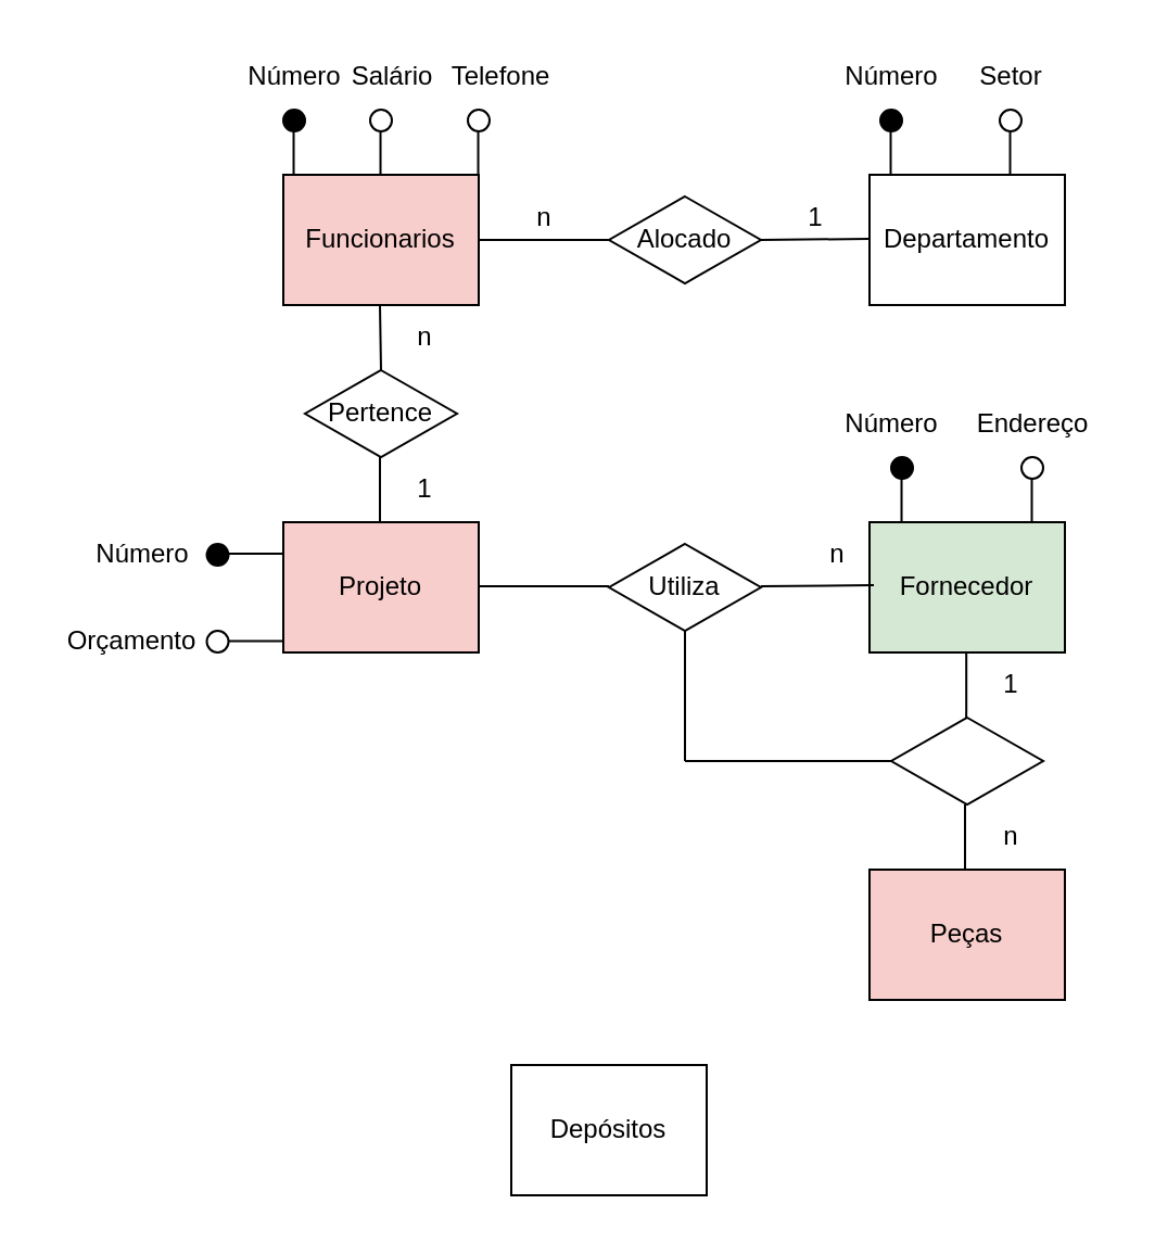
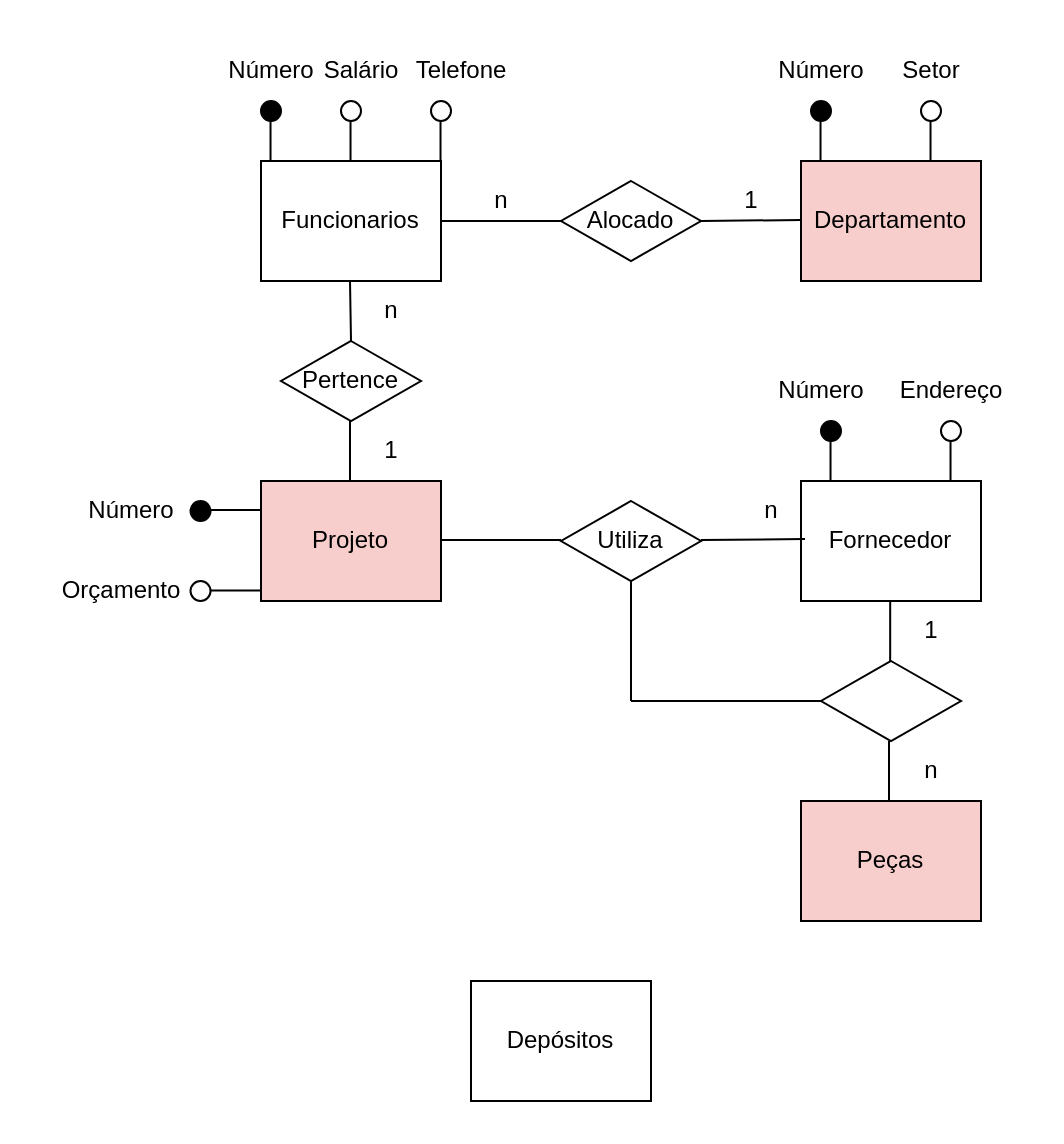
  <mxCell id="0" />
  <mxCell id="1" parent="0" />
  <mxCell id="2" value="Peças" style="rounded=0;whiteSpace=wrap;html=1;fillColor=#f8cecc;" vertex="1" parent="1"><mxGeometry x="400" y="400" width="90" height="60" as="geometry" /></mxCell>
  <mxCell id="3" value="Depósitos" style="rounded=0;whiteSpace=wrap;html=1;" vertex="1" parent="1"><mxGeometry x="235" y="490" width="90" height="60" as="geometry" /></mxCell>
- <mxCell id="4" value="Fornecedor" style="rounded=0;whiteSpace=wrap;html=1;fillColor=#d5e8d4;" vertex="1" parent="1"><mxGeometry x="400" y="240" width="90" height="60" as="geometry" /></mxCell>
+ <mxCell id="4" value="Fornecedor" style="rounded=0;whiteSpace=wrap;html=1;" vertex="1" parent="1"><mxGeometry x="400" y="240" width="90" height="60" as="geometry" /></mxCell>
  <mxCell id="5" value="Projeto" style="rounded=0;whiteSpace=wrap;html=1;fillColor=#f8cecc;" vertex="1" parent="1"><mxGeometry x="130" y="240" width="90" height="60" as="geometry" /></mxCell>
- <mxCell id="6" value="Funcionarios" style="rounded=0;whiteSpace=wrap;html=1;fillColor=#f8cecc;" vertex="1" parent="1"><mxGeometry x="130" y="80" width="90" height="60" as="geometry" /></mxCell>
- <mxCell id="7" value="Departamento" style="rounded=0;whiteSpace=wrap;html=1;" vertex="1" parent="1"><mxGeometry x="400" y="80" width="90" height="60" as="geometry" /></mxCell>
+ <mxCell id="6" value="Funcionarios" style="rounded=0;whiteSpace=wrap;html=1;" vertex="1" parent="1"><mxGeometry x="130" y="80" width="90" height="60" as="geometry" /></mxCell>
+ <mxCell id="7" value="Departamento" style="rounded=0;whiteSpace=wrap;html=1;fillColor=#f8cecc;" vertex="1" parent="1"><mxGeometry x="400" y="80" width="90" height="60" as="geometry" /></mxCell>
  <mxCell id="8" value="Alocado" style="shape=rhombus;perimeter=rhombusPerimeter;whiteSpace=wrap;html=1;align=center;" vertex="1" parent="1"><mxGeometry x="280" y="90" width="70" height="40" as="geometry" /></mxCell>
  <mxCell id="9" value="" style="endArrow=none;html=1;rounded=0;exitX=1;exitY=0.5;exitDx=0;exitDy=0;" edge="1" parent="1" source="6"><mxGeometry relative="1" as="geometry"><mxPoint x="230" y="109.5" as="sourcePoint" /><mxPoint x="280" y="110" as="targetPoint" /></mxGeometry></mxCell>
  <mxCell id="10" value="" style="endArrow=none;html=1;rounded=0;" edge="1" parent="1"><mxGeometry relative="1" as="geometry"><mxPoint x="350" y="110" as="sourcePoint" /><mxPoint x="400" y="109.5" as="targetPoint" /></mxGeometry></mxCell>
  <mxCell id="11" value="1" style="text;html=1;align=center;verticalAlign=middle;resizable=0;points=[];autosize=1;strokeColor=none;fillColor=none;" vertex="1" parent="1"><mxGeometry x="360" y="85" width="30" height="30" as="geometry" /></mxCell>
  <mxCell id="12" value="n" style="text;html=1;align=center;verticalAlign=middle;resizable=0;points=[];autosize=1;strokeColor=none;fillColor=none;" vertex="1" parent="1"><mxGeometry x="235" y="85" width="30" height="30" as="geometry" /></mxCell>
  <mxCell id="13" value="Pertence" style="shape=rhombus;perimeter=rhombusPerimeter;whiteSpace=wrap;html=1;align=center;" vertex="1" parent="1"><mxGeometry x="140" y="170" width="70" height="40" as="geometry" /></mxCell>
  <mxCell id="14" value="" style="endArrow=none;html=1;rounded=0;edgeStyle=orthogonalEdgeStyle;startSize=3;entryX=0.5;entryY=0;entryDx=0;entryDy=0;" edge="1" parent="1" target="13"><mxGeometry relative="1" as="geometry"><mxPoint x="174.5" y="140" as="sourcePoint" /><mxPoint x="174.5" y="200" as="targetPoint" /><Array as="points" /></mxGeometry></mxCell>
  <mxCell id="15" value="" style="endArrow=none;html=1;rounded=0;edgeStyle=orthogonalEdgeStyle;startSize=3;" edge="1" parent="1"><mxGeometry relative="1" as="geometry"><mxPoint x="174.5" y="210" as="sourcePoint" /><mxPoint x="174.5" y="240" as="targetPoint" /><Array as="points"><mxPoint x="174.5" y="240" /></Array></mxGeometry></mxCell>
  <mxCell id="16" value="1" style="text;html=1;align=center;verticalAlign=middle;resizable=0;points=[];autosize=1;strokeColor=none;fillColor=none;" vertex="1" parent="1"><mxGeometry x="180" y="210" width="30" height="30" as="geometry" /></mxCell>
  <mxCell id="17" value="" style="ellipse;whiteSpace=wrap;html=1;aspect=fixed;" vertex="1" parent="1"><mxGeometry x="170" y="50" width="10" height="10" as="geometry" /></mxCell>
  <mxCell id="18" value="" style="endArrow=none;html=1;rounded=0;startSize=3;" edge="1" parent="1"><mxGeometry width="50" height="50" relative="1" as="geometry"><mxPoint x="174.76" y="80" as="sourcePoint" /><mxPoint x="174.76" y="60" as="targetPoint" /></mxGeometry></mxCell>
  <mxCell id="19" value="" style="ellipse;whiteSpace=wrap;html=1;aspect=fixed;fillColor=#000000;" vertex="1" parent="1"><mxGeometry x="130" y="50" width="10" height="10" as="geometry" /></mxCell>
  <mxCell id="20" value="" style="endArrow=none;html=1;rounded=0;startSize=3;" edge="1" parent="1"><mxGeometry width="50" height="50" relative="1" as="geometry"><mxPoint x="134.76" y="80" as="sourcePoint" /><mxPoint x="134.76" y="60" as="targetPoint" /></mxGeometry></mxCell>
  <mxCell id="21" value="Número" style="text;html=1;align=center;verticalAlign=middle;resizable=0;points=[];autosize=1;strokeColor=none;fillColor=none;" vertex="1" parent="1"><mxGeometry x="100" y="20" width="70" height="30" as="geometry" /></mxCell>
  <mxCell id="22" value="Salário" style="text;html=1;align=center;verticalAlign=middle;resizable=0;points=[];autosize=1;strokeColor=none;fillColor=none;" vertex="1" parent="1"><mxGeometry x="150" y="20" width="60" height="30" as="geometry" /></mxCell>
  <mxCell id="23" value="" style="ellipse;whiteSpace=wrap;html=1;aspect=fixed;" vertex="1" parent="1"><mxGeometry x="215" y="50" width="10" height="10" as="geometry" /></mxCell>
  <mxCell id="24" value="" style="endArrow=none;html=1;rounded=0;startSize=3;" edge="1" parent="1"><mxGeometry width="50" height="50" relative="1" as="geometry"><mxPoint x="219.76" y="80" as="sourcePoint" /><mxPoint x="219.76" y="60" as="targetPoint" /></mxGeometry></mxCell>
  <mxCell id="25" value="Telefone" style="text;html=1;align=center;verticalAlign=middle;resizable=0;points=[];autosize=1;strokeColor=none;fillColor=none;" vertex="1" parent="1"><mxGeometry x="195" y="20" width="70" height="30" as="geometry" /></mxCell>
  <mxCell id="26" value="" style="ellipse;whiteSpace=wrap;html=1;aspect=fixed;fillColor=#000000;" vertex="1" parent="1"><mxGeometry x="405" y="50" width="10" height="10" as="geometry" /></mxCell>
  <mxCell id="27" value="" style="endArrow=none;html=1;rounded=0;startSize=3;" edge="1" parent="1"><mxGeometry width="50" height="50" relative="1" as="geometry"><mxPoint x="409.76" y="80" as="sourcePoint" /><mxPoint x="409.76" y="60" as="targetPoint" /></mxGeometry></mxCell>
  <mxCell id="28" value="Número" style="text;html=1;align=center;verticalAlign=middle;resizable=0;points=[];autosize=1;strokeColor=none;fillColor=none;" vertex="1" parent="1"><mxGeometry x="375" y="20" width="70" height="30" as="geometry" /></mxCell>
  <mxCell id="29" value="" style="ellipse;whiteSpace=wrap;html=1;aspect=fixed;" vertex="1" parent="1"><mxGeometry x="460" y="50" width="10" height="10" as="geometry" /></mxCell>
  <mxCell id="30" value="" style="endArrow=none;html=1;rounded=0;startSize=3;" edge="1" parent="1"><mxGeometry width="50" height="50" relative="1" as="geometry"><mxPoint x="464.76" y="80" as="sourcePoint" /><mxPoint x="464.76" y="60" as="targetPoint" /></mxGeometry></mxCell>
  <mxCell id="31" value="Setor" style="text;html=1;align=center;verticalAlign=middle;resizable=0;points=[];autosize=1;strokeColor=none;fillColor=none;" vertex="1" parent="1"><mxGeometry x="440" y="20" width="50" height="30" as="geometry" /></mxCell>
  <mxCell id="32" value="" style="shape=rhombus;perimeter=rhombusPerimeter;whiteSpace=wrap;html=1;align=center;" vertex="1" parent="1"><mxGeometry x="410" y="330" width="70" height="40" as="geometry" /></mxCell>
  <mxCell id="33" value="" style="endArrow=none;html=1;rounded=0;edgeStyle=orthogonalEdgeStyle;startSize=3;" edge="1" parent="1"><mxGeometry relative="1" as="geometry"><mxPoint x="444.58" y="300" as="sourcePoint" /><mxPoint x="444.58" y="330" as="targetPoint" /><Array as="points"><mxPoint x="444.58" y="330" /></Array></mxGeometry></mxCell>
  <mxCell id="34" value="" style="endArrow=none;html=1;rounded=0;edgeStyle=orthogonalEdgeStyle;startSize=3;" edge="1" parent="1"><mxGeometry relative="1" as="geometry"><mxPoint x="444" y="370" as="sourcePoint" /><mxPoint x="444" y="400" as="targetPoint" /><Array as="points"><mxPoint x="444" y="400" /></Array></mxGeometry></mxCell>
  <mxCell id="35" value="n" style="text;html=1;align=center;verticalAlign=middle;resizable=0;points=[];autosize=1;strokeColor=none;fillColor=none;" vertex="1" parent="1"><mxGeometry x="450" y="370" width="30" height="30" as="geometry" /></mxCell>
  <mxCell id="36" value="1" style="text;html=1;align=center;verticalAlign=middle;resizable=0;points=[];autosize=1;strokeColor=none;fillColor=none;" vertex="1" parent="1"><mxGeometry x="450" y="300" width="30" height="30" as="geometry" /></mxCell>
  <mxCell id="37" value="Utiliza" style="shape=rhombus;perimeter=rhombusPerimeter;whiteSpace=wrap;html=1;align=center;" vertex="1" parent="1"><mxGeometry x="280" y="250" width="70" height="40" as="geometry" /></mxCell>
  <mxCell id="38" value="" style="endArrow=none;html=1;rounded=0;exitX=1;exitY=0.5;exitDx=0;exitDy=0;" edge="1" parent="1"><mxGeometry relative="1" as="geometry"><mxPoint x="220" y="269.5" as="sourcePoint" /><mxPoint x="280" y="269.5" as="targetPoint" /></mxGeometry></mxCell>
  <mxCell id="39" value="" style="endArrow=none;html=1;rounded=0;exitX=1;exitY=0.5;exitDx=0;exitDy=0;entryX=1.067;entryY=0.967;entryDx=0;entryDy=0;entryPerimeter=0;" edge="1" parent="1" target="40"><mxGeometry relative="1" as="geometry"><mxPoint x="350" y="269.5" as="sourcePoint" /><mxPoint x="410" y="269.5" as="targetPoint" /></mxGeometry></mxCell>
  <mxCell id="40" value="n" style="text;html=1;align=center;verticalAlign=middle;resizable=0;points=[];autosize=1;strokeColor=none;fillColor=none;" vertex="1" parent="1"><mxGeometry x="370" y="240" width="30" height="30" as="geometry" /></mxCell>
  <mxCell id="41" value="n" style="text;html=1;align=center;verticalAlign=middle;resizable=0;points=[];autosize=1;strokeColor=none;fillColor=none;" vertex="1" parent="1"><mxGeometry x="180" y="140" width="30" height="30" as="geometry" /></mxCell>
  <mxCell id="42" value="" style="ellipse;whiteSpace=wrap;html=1;aspect=fixed;fillColor=#000000;" vertex="1" parent="1"><mxGeometry x="94.76" y="250" width="10" height="10" as="geometry" /></mxCell>
  <mxCell id="43" value="" style="endArrow=none;html=1;rounded=0;startSize=3;" edge="1" parent="1"><mxGeometry width="50" height="50" relative="1" as="geometry"><mxPoint x="130" y="254.5" as="sourcePoint" /><mxPoint x="104.76" y="254.5" as="targetPoint" /></mxGeometry></mxCell>
  <mxCell id="44" value="" style="ellipse;whiteSpace=wrap;html=1;aspect=fixed;" vertex="1" parent="1"><mxGeometry x="94.76" y="290" width="10" height="10" as="geometry" /></mxCell>
  <mxCell id="45" value="" style="endArrow=none;html=1;rounded=0;startSize=3;" edge="1" parent="1"><mxGeometry width="50" height="50" relative="1" as="geometry"><mxPoint x="130" y="294.71" as="sourcePoint" /><mxPoint x="104.76" y="294.71" as="targetPoint" /></mxGeometry></mxCell>
  <mxCell id="46" value="Número" style="text;html=1;align=center;verticalAlign=middle;resizable=0;points=[];autosize=1;strokeColor=none;fillColor=none;" vertex="1" parent="1"><mxGeometry x="30" y="240" width="70" height="30" as="geometry" /></mxCell>
  <mxCell id="47" value="Orçamento" style="text;html=1;align=center;verticalAlign=middle;resizable=0;points=[];autosize=1;strokeColor=none;fillColor=none;" vertex="1" parent="1"><mxGeometry x="20" y="280" width="80" height="30" as="geometry" /></mxCell>
  <mxCell id="48" value="" style="ellipse;whiteSpace=wrap;html=1;aspect=fixed;fillColor=#000000;" vertex="1" parent="1"><mxGeometry x="410" y="210" width="10" height="10" as="geometry" /></mxCell>
  <mxCell id="49" value="" style="endArrow=none;html=1;rounded=0;startSize=3;" edge="1" parent="1"><mxGeometry width="50" height="50" relative="1" as="geometry"><mxPoint x="414.76" y="240" as="sourcePoint" /><mxPoint x="414.76" y="220" as="targetPoint" /></mxGeometry></mxCell>
  <mxCell id="50" value="" style="ellipse;whiteSpace=wrap;html=1;aspect=fixed;" vertex="1" parent="1"><mxGeometry x="470" y="210" width="10" height="10" as="geometry" /></mxCell>
  <mxCell id="51" value="" style="endArrow=none;html=1;rounded=0;startSize=3;" edge="1" parent="1"><mxGeometry width="50" height="50" relative="1" as="geometry"><mxPoint x="474.76" y="240" as="sourcePoint" /><mxPoint x="474.76" y="220" as="targetPoint" /></mxGeometry></mxCell>
  <mxCell id="52" value="Número" style="text;html=1;align=center;verticalAlign=middle;resizable=0;points=[];autosize=1;strokeColor=none;fillColor=none;" vertex="1" parent="1"><mxGeometry x="375" y="180" width="70" height="30" as="geometry" /></mxCell>
  <mxCell id="53" value="Endereço" style="text;html=1;align=center;verticalAlign=middle;resizable=0;points=[];autosize=1;strokeColor=none;fillColor=none;" vertex="1" parent="1"><mxGeometry x="440" y="180" width="70" height="30" as="geometry" /></mxCell>
  <mxCell id="54" value="" style="endArrow=none;html=1;rounded=0;startSize=3;" edge="1" parent="1"><mxGeometry width="50" height="50" relative="1" as="geometry"><mxPoint x="315" y="350" as="sourcePoint" /><mxPoint x="315" y="290" as="targetPoint" /></mxGeometry></mxCell>
  <mxCell id="55" value="" style="endArrow=none;html=1;rounded=0;startSize=3;exitX=0;exitY=0.5;exitDx=0;exitDy=0;" edge="1" parent="1" source="32"><mxGeometry width="50" height="50" relative="1" as="geometry"><mxPoint x="265" y="400" as="sourcePoint" /><mxPoint x="315" y="350" as="targetPoint" /></mxGeometry></mxCell>
